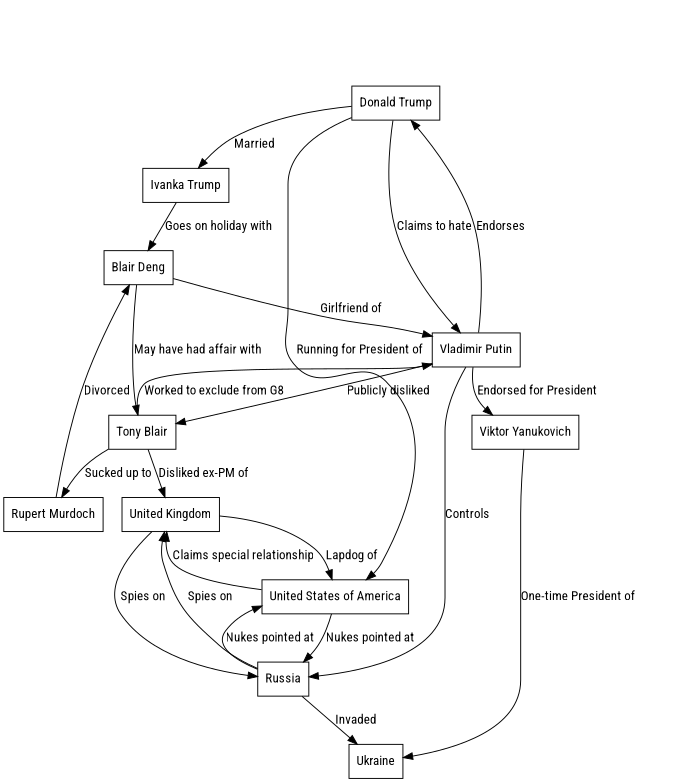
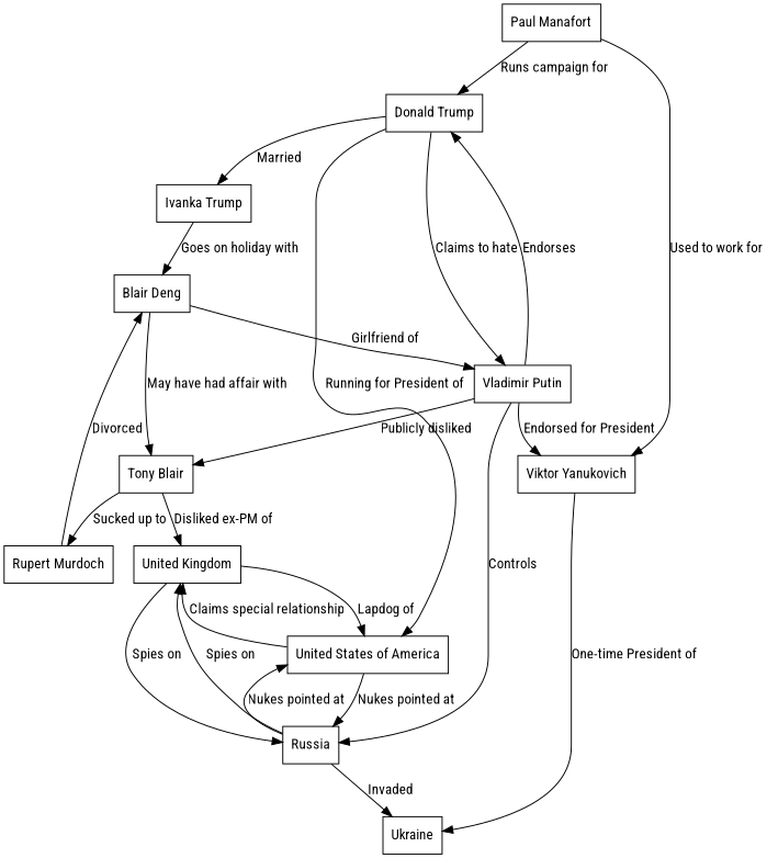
  digraph {
    fontname="Roboto Condensed"
    node [fontname="Roboto Condensed" shape=box]
    edge [fontname="Roboto Condensed"]
    n1 [label="Donald Trump"]
    n2 [label="Ivanka Trump"]
    n3 [label="Vladimir Putin"]
    n4 [label="United States of America"]
    n5 [label="Blair Deng"]
    n6 [label="Viktor Yanukovich"]
    n7 [label=Russia]
    n8 [label="Tony Blair"]
    n9 [label="United Kingdom"]
    n10 [label=Ukraine]
    n11 [label="Rupert Murdoch"]
+   n12 [label="Paul Manafort"]
    n1 -> n2 [label=Married]
    n1 -> n3 [label="Claims to hate"]
    n1 -> n4 [label="Running for President of"]
    n2 -> n5 [label="Goes on holiday with"]
    n3 -> n1 [label=Endorses]
    n3 -> n6 [label="Endorsed for President"]
    n3 -> n7 [label=Controls]
    n3 -> n8 [label="Publicly disliked"]
    n4 -> n7 [label="Nukes pointed at"]
    n4 -> n9 [label="Claims special relationship"]
    n5 -> n3 [label="Girlfriend of"]
    n5 -> n8 [label="May have had affair with"]
    n6 -> n10 [label="One-time President of"]
    n7 -> n4 [label="Nukes pointed at"]
    n7 -> n9 [label="Spies on"]
    n7 -> n10 [label=Invaded]
-   n8 -> n3 [label="Worked to exclude from G8"]
    n8 -> n9 [label="Disliked ex-PM of"]
    n8 -> n11 [label="Sucked up to"]
    n9 -> n4 [label="Lapdog of"]
    n9 -> n7 [label="Spies on"]
    n11 -> n5 [label=Divorced]
+   n12 -> n1 [label="Runs campaign for"]
+   n12 -> n6 [label="Used to work for"]
  }
